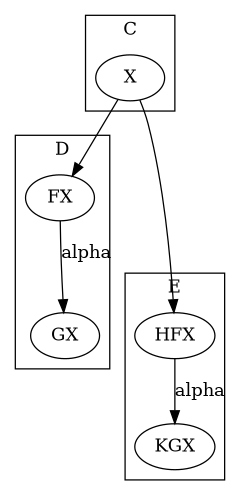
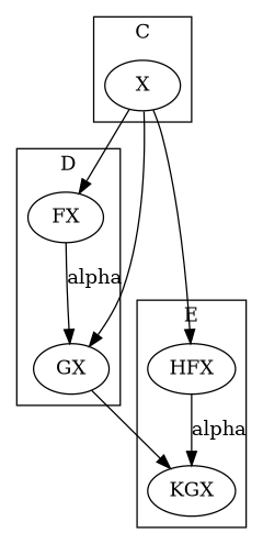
  digraph {
    X
    FX
    GX
    HFX
    KGX
    subgraph cluster_1 {
      label=C
      X
    }
    subgraph cluster_2 {
      label=D
      FX
      GX
    }
    subgraph cluster_3 {
      label=E
      HFX
      KGX
    }
    X -> FX
+   X -> GX
    X -> HFX
    FX -> GX [label=alpha]
+   GX -> KGX
    HFX -> KGX [label=alpha]
  }
